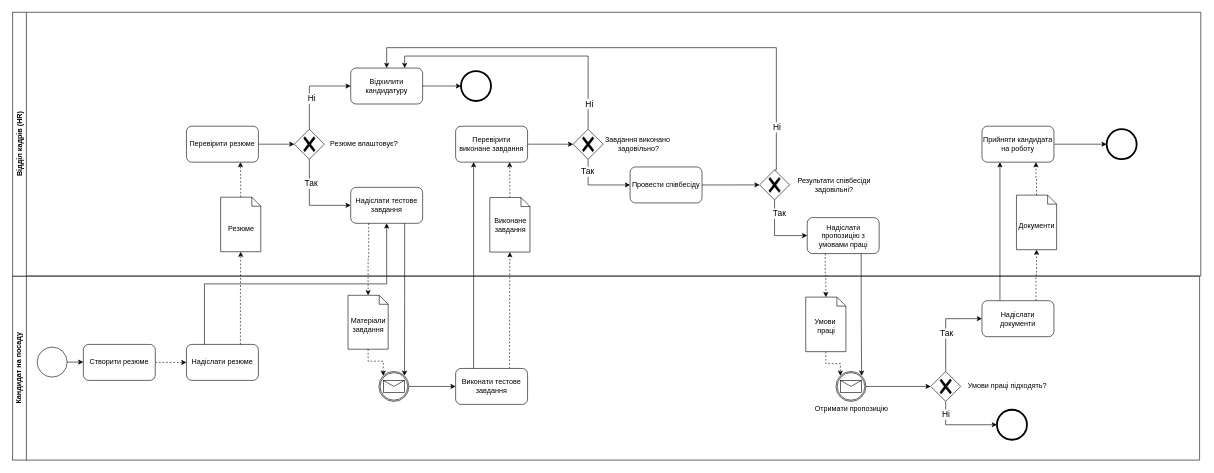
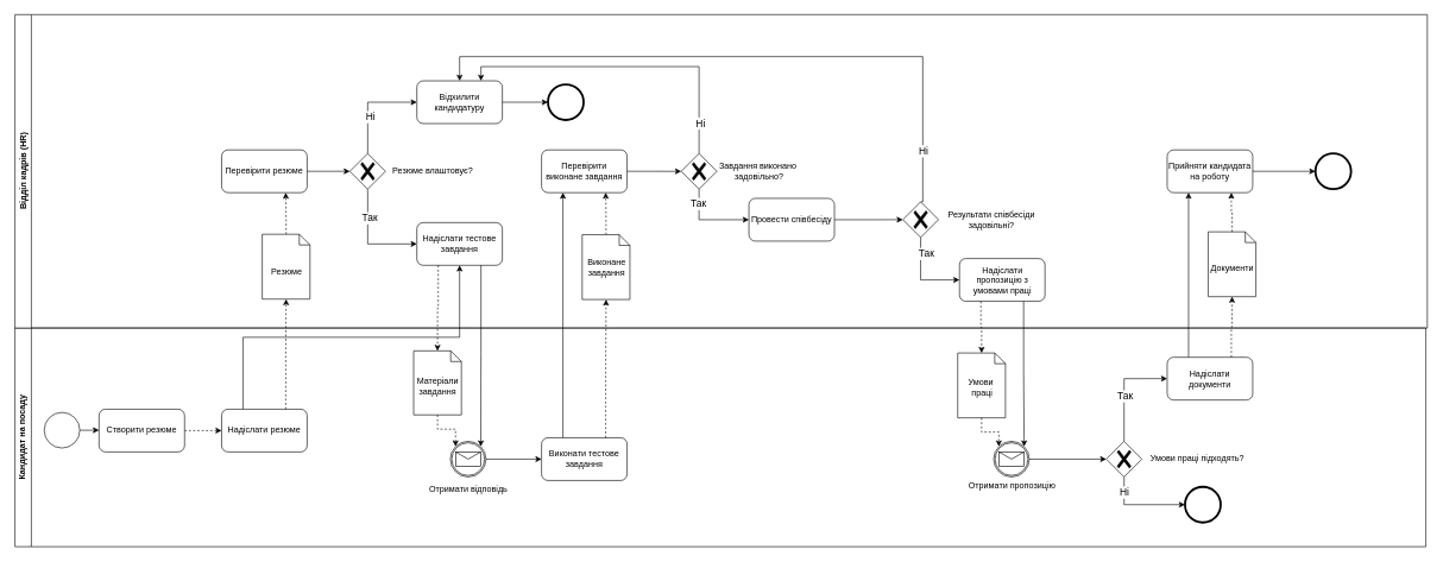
  <mxCell id="0" />
  <mxCell id="1" parent="0" />
  <mxCell id="2" value="Кандидат на посаду" style="swimlane;horizontal=0;whiteSpace=wrap;html=1;" parent="1" vertex="1"><mxGeometry x="20" y="460" width="1980" height="307" as="geometry" /></mxCell>
  <mxCell id="3" value="" style="shape=mxgraph.bpmn.data;labelPosition=center;verticalLabelPosition=bottom;align=center;verticalAlign=top;size=15;html=1;" parent="2" vertex="1"><mxGeometry x="1323" y="35.09" width="67" height="91" as="geometry" /></mxCell>
  <mxCell id="4" style="edgeStyle=orthogonalEdgeStyle;rounded=0;orthogonalLoop=1;jettySize=auto;html=1;exitX=1;exitY=0.5;exitDx=0;exitDy=0;exitPerimeter=0;entryX=0;entryY=0.5;entryDx=0;entryDy=0;" parent="2" source="5" target="7" edge="1"><mxGeometry relative="1" as="geometry" /></mxCell>
  <mxCell id="5" value="" style="points=[[0.145,0.145,0],[0.5,0,0],[0.855,0.145,0],[1,0.5,0],[0.855,0.855,0],[0.5,1,0],[0.145,0.855,0],[0,0.5,0]];shape=mxgraph.bpmn.event;html=1;verticalLabelPosition=bottom;labelBackgroundColor=#ffffff;verticalAlign=top;align=center;perimeter=ellipsePerimeter;outlineConnect=0;aspect=fixed;outline=standard;symbol=general;" parent="2" vertex="1"><mxGeometry x="41" y="118.5" width="50" height="50" as="geometry" /></mxCell>
  <mxCell id="6" style="edgeStyle=orthogonalEdgeStyle;rounded=0;orthogonalLoop=1;jettySize=auto;html=1;exitX=1;exitY=0.5;exitDx=0;exitDy=0;entryX=0;entryY=0.5;entryDx=0;entryDy=0;dashed=1;" parent="2" source="7" target="8" edge="1"><mxGeometry relative="1" as="geometry" /></mxCell>
  <mxCell id="7" value="Створити резюме" style="rounded=1;whiteSpace=wrap;html=1;" parent="2" vertex="1"><mxGeometry x="118" y="114.0" width="120" height="60" as="geometry" /></mxCell>
  <mxCell id="8" value="Надіслати резюме" style="rounded=1;whiteSpace=wrap;html=1;" parent="2" vertex="1"><mxGeometry x="290" y="114.0" width="120" height="60" as="geometry" /></mxCell>
  <mxCell id="9" value="Виконати тестове завдання" style="rounded=1;whiteSpace=wrap;html=1;" parent="2" vertex="1"><mxGeometry x="739" y="154.09" width="120" height="60" as="geometry" /></mxCell>
  <mxCell id="10" style="edgeStyle=orthogonalEdgeStyle;rounded=0;orthogonalLoop=1;jettySize=auto;html=1;exitX=1;exitY=0.5;exitDx=0;exitDy=0;exitPerimeter=0;entryX=0;entryY=0.5;entryDx=0;entryDy=0;" parent="2" source="11" target="9" edge="1"><mxGeometry relative="1" as="geometry" /></mxCell>
  <mxCell id="11" value="" style="points=[[0.145,0.145,0],[0.5,0,0],[0.855,0.145,0],[1,0.5,0],[0.855,0.855,0],[0.5,1,0],[0.145,0.855,0],[0,0.5,0]];shape=mxgraph.bpmn.event;html=1;verticalLabelPosition=bottom;labelBackgroundColor=#ffffff;verticalAlign=top;align=center;perimeter=ellipsePerimeter;outlineConnect=0;aspect=fixed;outline=catching;symbol=message;" parent="2" vertex="1"><mxGeometry x="611" y="159.09" width="50" height="50" as="geometry" /></mxCell>
  <mxCell id="12" value="" style="points=[[0.145,0.145,0],[0.5,0,0],[0.855,0.145,0],[1,0.5,0],[0.855,0.855,0],[0.5,1,0],[0.145,0.855,0],[0,0.5,0]];shape=mxgraph.bpmn.event;html=1;verticalLabelPosition=bottom;labelBackgroundColor=#ffffff;verticalAlign=top;align=center;perimeter=ellipsePerimeter;outlineConnect=0;aspect=fixed;outline=catching;symbol=message;" parent="2" vertex="1"><mxGeometry x="1373.5" y="159.09" width="50" height="50" as="geometry" /></mxCell>
  <mxCell id="13" style="edgeStyle=orthogonalEdgeStyle;rounded=0;orthogonalLoop=1;jettySize=auto;html=1;exitX=0.5;exitY=0;exitDx=0;exitDy=0;exitPerimeter=0;entryX=0;entryY=0.5;entryDx=0;entryDy=0;" parent="2" source="15" target="20" edge="1"><mxGeometry relative="1" as="geometry" /></mxCell>
  <mxCell id="14" value="&lt;font style=&quot;font-size: 14px;&quot;&gt;Так&lt;/font&gt;" style="edgeLabel;html=1;align=center;verticalAlign=middle;resizable=0;points=[];" parent="13" vertex="1" connectable="0"><mxGeometry x="-0.132" y="-1" relative="1" as="geometry"><mxPoint as="offset" /></mxGeometry></mxCell>
  <mxCell id="15" value="" style="points=[[0.25,0.25,0],[0.5,0,0],[0.75,0.25,0],[1,0.5,0],[0.75,0.75,0],[0.5,1,0],[0.25,0.75,0],[0,0.5,0]];shape=mxgraph.bpmn.gateway2;html=1;verticalLabelPosition=bottom;labelBackgroundColor=#ffffff;verticalAlign=top;align=center;perimeter=rhombusPerimeter;outlineConnect=0;outline=none;symbol=none;gwType=exclusive;" parent="2" vertex="1"><mxGeometry x="1531.5" y="159.09" width="50" height="50" as="geometry" /></mxCell>
  <mxCell id="16" style="edgeStyle=orthogonalEdgeStyle;rounded=0;orthogonalLoop=1;jettySize=auto;html=1;exitX=1;exitY=0.5;exitDx=0;exitDy=0;exitPerimeter=0;entryX=0;entryY=0.5;entryDx=0;entryDy=0;entryPerimeter=0;" parent="2" source="12" target="15" edge="1"><mxGeometry relative="1" as="geometry" /></mxCell>
  <mxCell id="17" value="" style="points=[[0.145,0.145,0],[0.5,0,0],[0.855,0.145,0],[1,0.5,0],[0.855,0.855,0],[0.5,1,0],[0.145,0.855,0],[0,0.5,0]];shape=mxgraph.bpmn.event;html=1;verticalLabelPosition=bottom;labelBackgroundColor=#ffffff;verticalAlign=top;align=center;perimeter=ellipsePerimeter;outlineConnect=0;aspect=fixed;outline=end;symbol=terminate2;" parent="2" vertex="1"><mxGeometry x="1642" y="223.0" width="50" height="50" as="geometry" /></mxCell>
  <mxCell id="18" style="edgeStyle=orthogonalEdgeStyle;rounded=0;orthogonalLoop=1;jettySize=auto;html=1;exitX=0.5;exitY=1;exitDx=0;exitDy=0;exitPerimeter=0;entryX=0;entryY=0.5;entryDx=0;entryDy=0;entryPerimeter=0;" parent="2" source="15" target="17" edge="1"><mxGeometry relative="1" as="geometry"><mxPoint x="1620" y="301" as="targetPoint" /></mxGeometry></mxCell>
  <mxCell id="19" value="&lt;font style=&quot;font-size: 14px;&quot;&gt;Ні&lt;/font&gt;" style="edgeLabel;html=1;align=center;verticalAlign=middle;resizable=0;points=[];" parent="18" vertex="1" connectable="0"><mxGeometry x="-0.181" y="-3" relative="1" as="geometry"><mxPoint x="-12" y="-21" as="offset" /></mxGeometry></mxCell>
  <mxCell id="20" value="Надіслати документи" style="rounded=1;whiteSpace=wrap;html=1;" parent="2" vertex="1"><mxGeometry x="1617" y="41.09" width="120" height="60" as="geometry" /></mxCell>
  <mxCell id="21" value="" style="shape=mxgraph.bpmn.data;labelPosition=center;verticalLabelPosition=bottom;align=center;verticalAlign=top;size=15;html=1;" parent="2" vertex="1"><mxGeometry x="559.5" y="32.09" width="67" height="89.91" as="geometry" /></mxCell>
  <mxCell id="22" value="Матеріали&lt;br&gt;завдання" style="text;html=1;align=center;verticalAlign=middle;resizable=0;points=[];autosize=1;strokeColor=none;fillColor=none;" parent="2" vertex="1"><mxGeometry x="555" y="60.09" width="76" height="41" as="geometry" /></mxCell>
+ <mxCell id="23" value="Отримати відповідь" style="text;html=1;align=center;verticalAlign=middle;resizable=0;points=[];autosize=1;strokeColor=none;fillColor=none;" parent="2" vertex="1"><mxGeometry x="572" y="214.09" width="128" height="26" as="geometry" /></mxCell>
  <mxCell id="24" value="Отримати пропозицію" style="text;html=1;align=center;verticalAlign=middle;resizable=0;points=[];autosize=1;strokeColor=none;fillColor=none;" parent="2" vertex="1"><mxGeometry x="1328.5" y="209.09" width="140" height="26" as="geometry" /></mxCell>
  <mxCell id="25" value="Умови праці підходять?" style="text;html=1;align=center;verticalAlign=middle;resizable=0;points=[];autosize=1;strokeColor=none;fillColor=none;" parent="2" vertex="1"><mxGeometry x="1583.5" y="171.09" width="150" height="26" as="geometry" /></mxCell>
  <mxCell id="26" value="Умови&amp;nbsp;&lt;br&gt;праці" style="text;html=1;align=center;verticalAlign=middle;resizable=0;points=[];autosize=1;strokeColor=none;fillColor=none;" parent="2" vertex="1"><mxGeometry x="1328.5" y="63.09" width="56" height="41" as="geometry" /></mxCell>
  <mxCell id="27" style="edgeStyle=orthogonalEdgeStyle;rounded=0;orthogonalLoop=1;jettySize=auto;html=1;exitX=0.5;exitY=1;exitDx=0;exitDy=0;exitPerimeter=0;entryX=0.145;entryY=0.145;entryDx=0;entryDy=0;entryPerimeter=0;dashed=1;" parent="2" source="21" target="11" edge="1"><mxGeometry relative="1" as="geometry" /></mxCell>
  <mxCell id="28" style="edgeStyle=orthogonalEdgeStyle;rounded=0;orthogonalLoop=1;jettySize=auto;html=1;exitX=0.5;exitY=1;exitDx=0;exitDy=0;exitPerimeter=0;entryX=0.145;entryY=0.145;entryDx=0;entryDy=0;entryPerimeter=0;dashed=1;" edge="1" parent="2" source="3" target="12"><mxGeometry relative="1" as="geometry" /></mxCell>
  <mxCell id="29" value="Відділ кадрів (HR)" style="swimlane;horizontal=0;whiteSpace=wrap;html=1;" parent="1" vertex="1"><mxGeometry x="20" y="20" width="1982" height="440" as="geometry" /></mxCell>
  <mxCell id="30" value="Перевірити резюме" style="rounded=1;whiteSpace=wrap;html=1;" parent="29" vertex="1"><mxGeometry x="290" y="190" width="120" height="60" as="geometry" /></mxCell>
  <mxCell id="31" style="edgeStyle=orthogonalEdgeStyle;rounded=0;orthogonalLoop=1;jettySize=auto;html=1;entryX=0;entryY=0.5;entryDx=0;entryDy=0;exitX=0.5;exitY=0;exitDx=0;exitDy=0;exitPerimeter=0;" parent="29" source="35" target="36" edge="1"><mxGeometry relative="1" as="geometry"><mxPoint x="566" y="279.0" as="targetPoint" /></mxGeometry></mxCell>
  <mxCell id="32" value="&lt;font style=&quot;font-size: 14px;&quot;&gt;Ні&lt;/font&gt;" style="edgeLabel;html=1;align=center;verticalAlign=middle;resizable=0;points=[];" parent="31" vertex="1" connectable="0"><mxGeometry x="-0.26" y="-3" relative="1" as="geometry"><mxPoint as="offset" /></mxGeometry></mxCell>
  <mxCell id="33" style="edgeStyle=orthogonalEdgeStyle;rounded=0;orthogonalLoop=1;jettySize=auto;html=1;exitX=0.5;exitY=1;exitDx=0;exitDy=0;exitPerimeter=0;entryX=0;entryY=0.5;entryDx=0;entryDy=0;" parent="29" source="35" target="38" edge="1"><mxGeometry relative="1" as="geometry" /></mxCell>
  <mxCell id="34" value="&lt;font style=&quot;font-size: 14px;&quot;&gt;Так&lt;/font&gt;" style="edgeLabel;html=1;align=center;verticalAlign=middle;resizable=0;points=[];" parent="33" vertex="1" connectable="0"><mxGeometry x="-0.456" y="2" relative="1" as="geometry"><mxPoint as="offset" /></mxGeometry></mxCell>
  <mxCell id="35" value="" style="points=[[0.25,0.25,0],[0.5,0,0],[0.75,0.25,0],[1,0.5,0],[0.75,0.75,0],[0.5,1,0],[0.25,0.75,0],[0,0.5,0]];shape=mxgraph.bpmn.gateway2;html=1;verticalLabelPosition=bottom;labelBackgroundColor=#ffffff;verticalAlign=top;align=center;perimeter=rhombusPerimeter;outlineConnect=0;outline=none;symbol=none;gwType=exclusive;" parent="29" vertex="1"><mxGeometry x="470" y="195" width="50" height="50" as="geometry" /></mxCell>
  <mxCell id="36" value="Відхилити кандидатуру" style="rounded=1;whiteSpace=wrap;html=1;" parent="29" vertex="1"><mxGeometry x="564" y="93" width="120" height="60" as="geometry" /></mxCell>
  <mxCell id="37" value="Провести співбесіду" style="rounded=1;whiteSpace=wrap;html=1;" parent="29" vertex="1"><mxGeometry x="1030" y="258.0" width="120" height="60" as="geometry" /></mxCell>
  <mxCell id="38" value="Надіслати тестове завдання" style="rounded=1;whiteSpace=wrap;html=1;" parent="29" vertex="1"><mxGeometry x="564" y="292.0" width="120" height="60" as="geometry" /></mxCell>
  <mxCell id="39" style="edgeStyle=orthogonalEdgeStyle;rounded=0;orthogonalLoop=1;jettySize=auto;html=1;exitX=0.5;exitY=1;exitDx=0;exitDy=0;exitPerimeter=0;entryX=0;entryY=0.5;entryDx=0;entryDy=0;" parent="29" source="43" target="44" edge="1"><mxGeometry relative="1" as="geometry"><mxPoint x="1309" y="287.91" as="targetPoint" /></mxGeometry></mxCell>
  <mxCell id="40" value="&lt;font style=&quot;font-size: 14px;&quot;&gt;Так&lt;/font&gt;" style="edgeLabel;html=1;align=center;verticalAlign=middle;resizable=0;points=[];" parent="39" vertex="1" connectable="0"><mxGeometry x="-0.596" y="7" relative="1" as="geometry"><mxPoint as="offset" /></mxGeometry></mxCell>
  <mxCell id="41" style="edgeStyle=orthogonalEdgeStyle;rounded=0;orthogonalLoop=1;jettySize=auto;html=1;exitX=0.5;exitY=0;exitDx=0;exitDy=0;exitPerimeter=0;entryX=0.5;entryY=0;entryDx=0;entryDy=0;" edge="1" parent="29" source="43" target="36"><mxGeometry relative="1" as="geometry"><Array as="points"><mxPoint x="1274" y="59" /><mxPoint x="624" y="59" /></Array></mxGeometry></mxCell>
  <mxCell id="42" value="&lt;font style=&quot;font-size: 14px;&quot;&gt;Ні&lt;/font&gt;" style="edgeLabel;html=1;align=center;verticalAlign=middle;resizable=0;points=[];" vertex="1" connectable="0" parent="41"><mxGeometry x="-0.831" relative="1" as="geometry"><mxPoint y="1" as="offset" /></mxGeometry></mxCell>
  <mxCell id="43" value="" style="points=[[0.25,0.25,0],[0.5,0,0],[0.75,0.25,0],[1,0.5,0],[0.75,0.75,0],[0.5,1,0],[0.25,0.75,0],[0,0.5,0]];shape=mxgraph.bpmn.gateway2;html=1;verticalLabelPosition=bottom;labelBackgroundColor=#ffffff;verticalAlign=top;align=center;perimeter=rhombusPerimeter;outlineConnect=0;outline=none;symbol=none;gwType=exclusive;" parent="29" vertex="1"><mxGeometry x="1246" y="262.91" width="50" height="50" as="geometry" /></mxCell>
  <mxCell id="44" value="Надіслати пропозицію з умовами праці" style="rounded=1;whiteSpace=wrap;html=1;" parent="29" vertex="1"><mxGeometry x="1325.5" y="342.5" width="120" height="60" as="geometry" /></mxCell>
  <mxCell id="45" value="Резюме влаштовує?" style="text;html=1;align=center;verticalAlign=middle;resizable=0;points=[];autosize=1;strokeColor=none;fillColor=none;" parent="29" vertex="1"><mxGeometry x="520" y="206" width="131" height="26" as="geometry" /></mxCell>
  <mxCell id="46" value="Результати співбесіди&lt;br&gt;задовільні?" style="text;html=1;align=center;verticalAlign=middle;resizable=0;points=[];autosize=1;strokeColor=none;fillColor=none;" parent="29" vertex="1"><mxGeometry x="1300" y="267.41" width="140" height="41" as="geometry" /></mxCell>
  <mxCell id="47" value="" style="points=[[0.145,0.145,0],[0.5,0,0],[0.855,0.145,0],[1,0.5,0],[0.855,0.855,0],[0.5,1,0],[0.145,0.855,0],[0,0.5,0]];shape=mxgraph.bpmn.event;html=1;verticalLabelPosition=bottom;labelBackgroundColor=#ffffff;verticalAlign=top;align=center;perimeter=ellipsePerimeter;outlineConnect=0;aspect=fixed;outline=end;symbol=terminate2;" parent="29" vertex="1"><mxGeometry x="1825" y="195" width="50" height="50" as="geometry" /></mxCell>
  <mxCell id="48" style="edgeStyle=orthogonalEdgeStyle;rounded=0;orthogonalLoop=1;jettySize=auto;html=1;exitX=0.5;exitY=0;exitDx=0;exitDy=0;exitPerimeter=0;entryX=0.75;entryY=1;entryDx=0;entryDy=0;dashed=1;" parent="29" source="49" target="30" edge="1"><mxGeometry relative="1" as="geometry" /></mxCell>
  <mxCell id="49" value="" style="shape=mxgraph.bpmn.data;labelPosition=center;verticalLabelPosition=bottom;align=center;verticalAlign=top;size=15;html=1;" parent="29" vertex="1"><mxGeometry x="347" y="308.41" width="67" height="91" as="geometry" /></mxCell>
  <mxCell id="50" value="Резюме" style="text;html=1;align=center;verticalAlign=middle;resizable=0;points=[];autosize=1;strokeColor=none;fillColor=none;" parent="29" vertex="1"><mxGeometry x="350" y="348.91" width="61" height="26" as="geometry" /></mxCell>
  <mxCell id="51" style="edgeStyle=orthogonalEdgeStyle;rounded=0;orthogonalLoop=1;jettySize=auto;html=1;exitX=1;exitY=0.5;exitDx=0;exitDy=0;entryX=0;entryY=0.5;entryDx=0;entryDy=0;entryPerimeter=0;" parent="29" source="30" target="35" edge="1"><mxGeometry relative="1" as="geometry" /></mxCell>
  <mxCell id="52" value="" style="points=[[0.145,0.145,0],[0.5,0,0],[0.855,0.145,0],[1,0.5,0],[0.855,0.855,0],[0.5,1,0],[0.145,0.855,0],[0,0.5,0]];shape=mxgraph.bpmn.event;html=1;verticalLabelPosition=bottom;labelBackgroundColor=#ffffff;verticalAlign=top;align=center;perimeter=ellipsePerimeter;outlineConnect=0;aspect=fixed;outline=end;symbol=terminate2;" parent="29" vertex="1"><mxGeometry x="748" y="98" width="50" height="50" as="geometry" /></mxCell>
  <mxCell id="53" style="edgeStyle=orthogonalEdgeStyle;rounded=0;orthogonalLoop=1;jettySize=auto;html=1;exitX=1;exitY=0.5;exitDx=0;exitDy=0;entryX=0;entryY=0.5;entryDx=0;entryDy=0;entryPerimeter=0;" parent="29" source="36" target="52" edge="1"><mxGeometry relative="1" as="geometry" /></mxCell>
  <mxCell id="54" value="Перевірити виконане завдання" style="rounded=1;whiteSpace=wrap;html=1;" parent="29" vertex="1"><mxGeometry x="739" y="190" width="120" height="60" as="geometry" /></mxCell>
  <mxCell id="55" style="edgeStyle=orthogonalEdgeStyle;rounded=0;orthogonalLoop=1;jettySize=auto;html=1;exitX=0.5;exitY=0;exitDx=0;exitDy=0;exitPerimeter=0;entryX=0.75;entryY=1;entryDx=0;entryDy=0;dashed=1;" parent="29" source="56" target="54" edge="1"><mxGeometry relative="1" as="geometry" /></mxCell>
  <mxCell id="56" value="" style="shape=mxgraph.bpmn.data;labelPosition=center;verticalLabelPosition=bottom;align=center;verticalAlign=top;size=15;html=1;" parent="29" vertex="1"><mxGeometry x="796" y="309" width="67" height="91" as="geometry" /></mxCell>
  <mxCell id="57" value="Виконане&lt;br&gt;завдання" style="text;html=1;align=center;verticalAlign=middle;resizable=0;points=[];autosize=1;strokeColor=none;fillColor=none;" parent="29" vertex="1"><mxGeometry x="794" y="334" width="71" height="41" as="geometry" /></mxCell>
  <mxCell id="58" style="edgeStyle=orthogonalEdgeStyle;rounded=0;orthogonalLoop=1;jettySize=auto;html=1;exitX=0.5;exitY=0;exitDx=0;exitDy=0;exitPerimeter=0;entryX=0.75;entryY=0;entryDx=0;entryDy=0;" parent="29" source="62" target="36" edge="1"><mxGeometry relative="1" as="geometry" /></mxCell>
  <mxCell id="59" value="&lt;font style=&quot;font-size: 14px;&quot;&gt;Ні&lt;/font&gt;" style="edgeLabel;html=1;align=center;verticalAlign=middle;resizable=0;points=[];" parent="58" vertex="1" connectable="0"><mxGeometry x="-0.809" y="-1" relative="1" as="geometry"><mxPoint as="offset" /></mxGeometry></mxCell>
  <mxCell id="60" style="edgeStyle=orthogonalEdgeStyle;rounded=0;orthogonalLoop=1;jettySize=auto;html=1;exitX=0.5;exitY=1;exitDx=0;exitDy=0;exitPerimeter=0;entryX=0;entryY=0.5;entryDx=0;entryDy=0;" parent="29" source="62" target="37" edge="1"><mxGeometry relative="1" as="geometry" /></mxCell>
  <mxCell id="61" value="&lt;font style=&quot;font-size: 14px;&quot;&gt;Так&lt;/font&gt;" style="edgeLabel;html=1;align=center;verticalAlign=middle;resizable=0;points=[];" parent="60" vertex="1" connectable="0"><mxGeometry x="-0.64" y="-2" relative="1" as="geometry"><mxPoint as="offset" /></mxGeometry></mxCell>
  <mxCell id="62" value="" style="points=[[0.25,0.25,0],[0.5,0,0],[0.75,0.25,0],[1,0.5,0],[0.75,0.75,0],[0.5,1,0],[0.25,0.75,0],[0,0.5,0]];shape=mxgraph.bpmn.gateway2;html=1;verticalLabelPosition=bottom;labelBackgroundColor=#ffffff;verticalAlign=top;align=center;perimeter=rhombusPerimeter;outlineConnect=0;outline=none;symbol=none;gwType=exclusive;" parent="29" vertex="1"><mxGeometry x="935" y="195.09" width="50" height="50" as="geometry" /></mxCell>
  <mxCell id="63" style="edgeStyle=orthogonalEdgeStyle;rounded=0;orthogonalLoop=1;jettySize=auto;html=1;exitX=1;exitY=0.5;exitDx=0;exitDy=0;entryX=0;entryY=0.5;entryDx=0;entryDy=0;entryPerimeter=0;" parent="29" source="54" target="62" edge="1"><mxGeometry relative="1" as="geometry" /></mxCell>
  <mxCell id="64" value="Завдання виконано&amp;nbsp;&lt;br&gt;задовільно?" style="text;html=1;align=center;verticalAlign=middle;resizable=0;points=[];autosize=1;strokeColor=none;fillColor=none;" parent="29" vertex="1"><mxGeometry x="979" y="199.59" width="130" height="41" as="geometry" /></mxCell>
  <mxCell id="65" style="edgeStyle=orthogonalEdgeStyle;rounded=0;orthogonalLoop=1;jettySize=auto;html=1;exitX=1;exitY=0.5;exitDx=0;exitDy=0;entryX=0;entryY=0.5;entryDx=0;entryDy=0;entryPerimeter=0;" edge="1" parent="29" source="37" target="43"><mxGeometry relative="1" as="geometry"><mxPoint x="1208" y="334.91" as="targetPoint" /></mxGeometry></mxCell>
  <mxCell id="66" value="" style="shape=mxgraph.bpmn.data;labelPosition=center;verticalLabelPosition=bottom;align=center;verticalAlign=top;size=15;html=1;" parent="29" vertex="1"><mxGeometry x="1674.5" y="305" width="67" height="91" as="geometry" /></mxCell>
  <mxCell id="67" value="Документи" style="text;html=1;align=center;verticalAlign=middle;resizable=0;points=[];autosize=1;strokeColor=none;fillColor=none;" parent="29" vertex="1"><mxGeometry x="1669" y="343" width="78" height="26" as="geometry" /></mxCell>
  <mxCell id="68" value="Прийняти кандидата на роботу" style="rounded=1;whiteSpace=wrap;html=1;" parent="29" vertex="1"><mxGeometry x="1617" y="190" width="120" height="60" as="geometry" /></mxCell>
  <mxCell id="69" style="edgeStyle=orthogonalEdgeStyle;rounded=0;orthogonalLoop=1;jettySize=auto;html=1;exitX=0.5;exitY=0;exitDx=0;exitDy=0;exitPerimeter=0;entryX=0.75;entryY=1;entryDx=0;entryDy=0;dashed=1;" edge="1" parent="29" source="66" target="68"><mxGeometry relative="1" as="geometry" /></mxCell>
  <mxCell id="70" style="edgeStyle=orthogonalEdgeStyle;rounded=0;orthogonalLoop=1;jettySize=auto;html=1;exitX=1;exitY=0.5;exitDx=0;exitDy=0;entryX=0;entryY=0.5;entryDx=0;entryDy=0;entryPerimeter=0;" edge="1" parent="29" source="68" target="47"><mxGeometry relative="1" as="geometry" /></mxCell>
  <mxCell id="71" style="edgeStyle=orthogonalEdgeStyle;rounded=0;orthogonalLoop=1;jettySize=auto;html=1;exitX=0.75;exitY=0;exitDx=0;exitDy=0;entryX=0.5;entryY=1;entryDx=0;entryDy=0;entryPerimeter=0;dashed=1;" parent="1" source="8" target="49" edge="1"><mxGeometry relative="1" as="geometry" /></mxCell>
  <mxCell id="72" style="edgeStyle=orthogonalEdgeStyle;rounded=0;orthogonalLoop=1;jettySize=auto;html=1;exitX=0.25;exitY=0;exitDx=0;exitDy=0;" parent="1" source="8" target="38" edge="1"><mxGeometry relative="1" as="geometry" /></mxCell>
  <mxCell id="73" style="edgeStyle=orthogonalEdgeStyle;rounded=0;orthogonalLoop=1;jettySize=auto;html=1;exitX=0.25;exitY=1;exitDx=0;exitDy=0;entryX=0.5;entryY=0;entryDx=0;entryDy=0;entryPerimeter=0;dashed=1;" parent="1" source="38" target="21" edge="1"><mxGeometry relative="1" as="geometry" /></mxCell>
  <mxCell id="74" style="edgeStyle=orthogonalEdgeStyle;rounded=0;orthogonalLoop=1;jettySize=auto;html=1;exitX=0.75;exitY=1;exitDx=0;exitDy=0;entryX=0.855;entryY=0.145;entryDx=0;entryDy=0;entryPerimeter=0;" parent="1" source="38" target="11" edge="1"><mxGeometry relative="1" as="geometry" /></mxCell>
  <mxCell id="75" style="edgeStyle=orthogonalEdgeStyle;rounded=0;orthogonalLoop=1;jettySize=auto;html=1;exitX=0.25;exitY=0;exitDx=0;exitDy=0;entryX=0.25;entryY=1;entryDx=0;entryDy=0;" parent="1" source="9" target="54" edge="1"><mxGeometry relative="1" as="geometry" /></mxCell>
  <mxCell id="76" style="edgeStyle=orthogonalEdgeStyle;rounded=0;orthogonalLoop=1;jettySize=auto;html=1;exitX=0.75;exitY=0;exitDx=0;exitDy=0;entryX=0.5;entryY=1;entryDx=0;entryDy=0;entryPerimeter=0;dashed=1;" parent="1" source="9" target="56" edge="1"><mxGeometry relative="1" as="geometry" /></mxCell>
  <mxCell id="77" style="edgeStyle=orthogonalEdgeStyle;rounded=0;orthogonalLoop=1;jettySize=auto;html=1;exitX=0.75;exitY=1;exitDx=0;exitDy=0;entryX=0.855;entryY=0.145;entryDx=0;entryDy=0;entryPerimeter=0;" edge="1" parent="1" source="44" target="12"><mxGeometry relative="1" as="geometry" /></mxCell>
  <mxCell id="78" style="edgeStyle=orthogonalEdgeStyle;rounded=0;orthogonalLoop=1;jettySize=auto;html=1;exitX=0.25;exitY=1;exitDx=0;exitDy=0;dashed=1;" edge="1" parent="1" source="44" target="3"><mxGeometry relative="1" as="geometry" /></mxCell>
  <mxCell id="79" style="edgeStyle=orthogonalEdgeStyle;rounded=0;orthogonalLoop=1;jettySize=auto;html=1;exitX=0.75;exitY=0;exitDx=0;exitDy=0;entryX=0.5;entryY=1;entryDx=0;entryDy=0;entryPerimeter=0;dashed=1;" edge="1" parent="1" source="20" target="66"><mxGeometry relative="1" as="geometry" /></mxCell>
  <mxCell id="80" style="edgeStyle=orthogonalEdgeStyle;rounded=0;orthogonalLoop=1;jettySize=auto;html=1;exitX=0.25;exitY=0;exitDx=0;exitDy=0;entryX=0.25;entryY=1;entryDx=0;entryDy=0;" edge="1" parent="1" source="20" target="68"><mxGeometry relative="1" as="geometry" /></mxCell>
